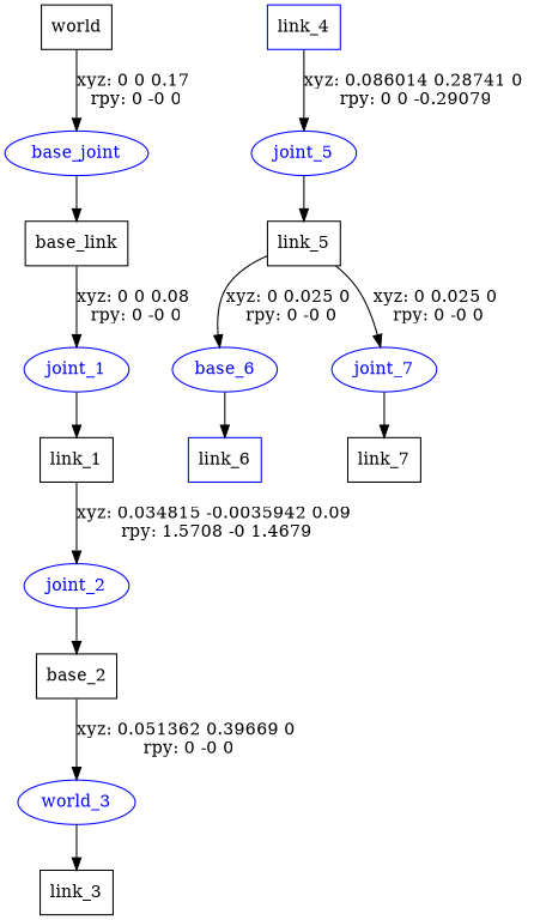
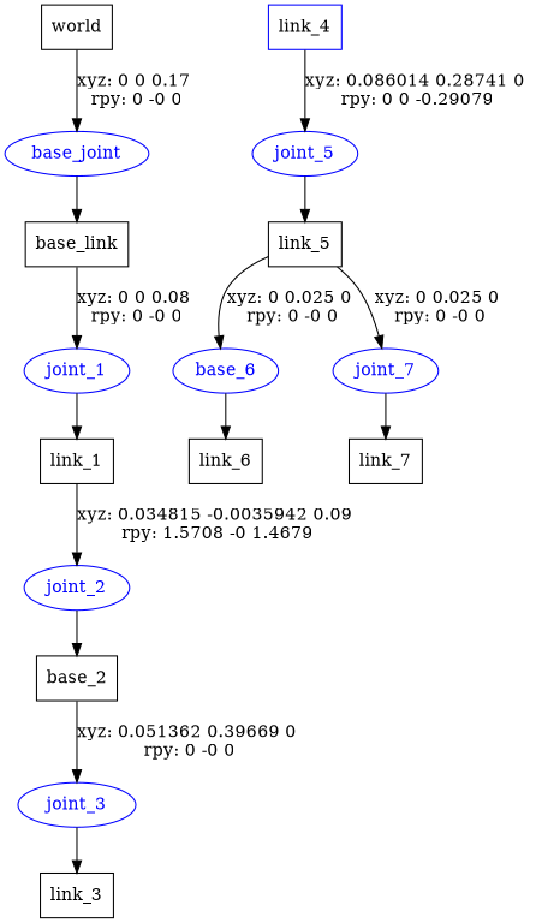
  digraph {
    node [shape=box]
    n1 [label=world]
    base_joint [color=blue fontcolor=blue shape=ellipse]
    n3 [label=base_link]
    joint_1 [color=blue fontcolor=blue shape=ellipse]
    n5 [label=link_1]
    joint_2 [color=blue fontcolor=blue shape=ellipse]
    n7 [label=base_2]
-   joint_3 [color=blue fontcolor=blue shape=ellipse label=world_3]
+   joint_3 [color=blue fontcolor=blue shape=ellipse]
    n9 [label=link_3]
    n10 [color=blue label=link_4]
    joint_5 [color=blue fontcolor=blue shape=ellipse]
    n12 [label=link_5]
    n13 [color=blue fontcolor=blue label=base_6 shape=ellipse]
    joint_7 [color=blue fontcolor=blue shape=ellipse]
-   n15 [label=link_6 color=blue]
+   n15 [label=link_6]
    n16 [label=link_7]
    n1 -> base_joint [label="xyz: 0 0 0.17 \nrpy: 0 -0 0"]
    base_joint -> n3
    n3 -> joint_1 [label="xyz: 0 0 0.08 \nrpy: 0 -0 0"]
    joint_1 -> n5
    n5 -> joint_2 [label="xyz: 0.034815 -0.0035942 0.09 \nrpy: 1.5708 -0 1.4679"]
    joint_2 -> n7
    n7 -> joint_3 [label="xyz: 0.051362 0.39669 0 \nrpy: 0 -0 0"]
    joint_3 -> n9
    n10 -> joint_5 [label="xyz: 0.086014 0.28741 0 \nrpy: 0 0 -0.29079"]
    joint_5 -> n12
    n12 -> n13 [label="xyz: 0 0.025 0 \nrpy: 0 -0 0"]
    n12 -> joint_7 [label="xyz: 0 0.025 0 \nrpy: 0 -0 0"]
    n13 -> n15
    joint_7 -> n16
  }
